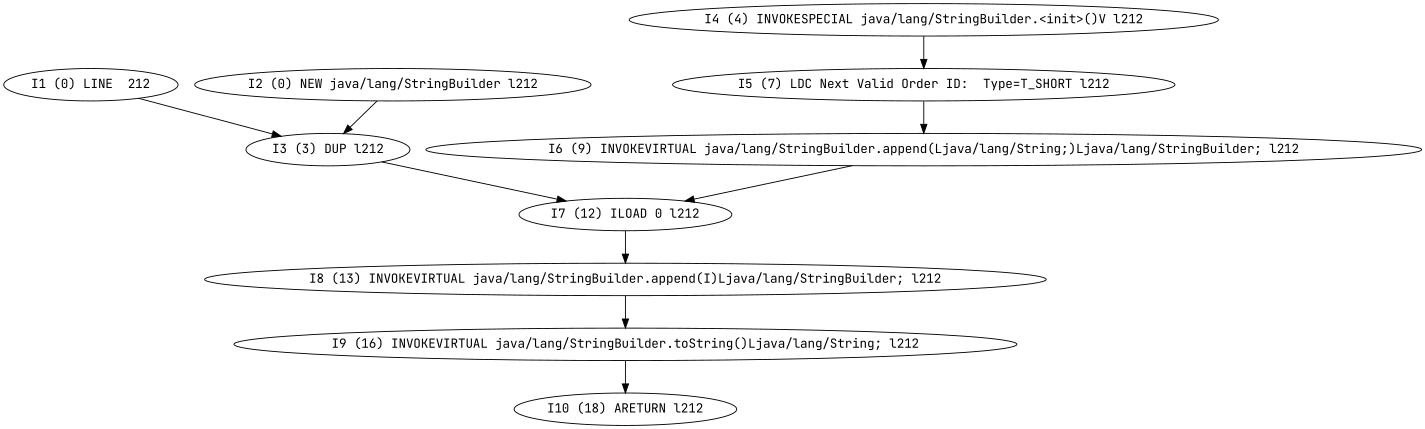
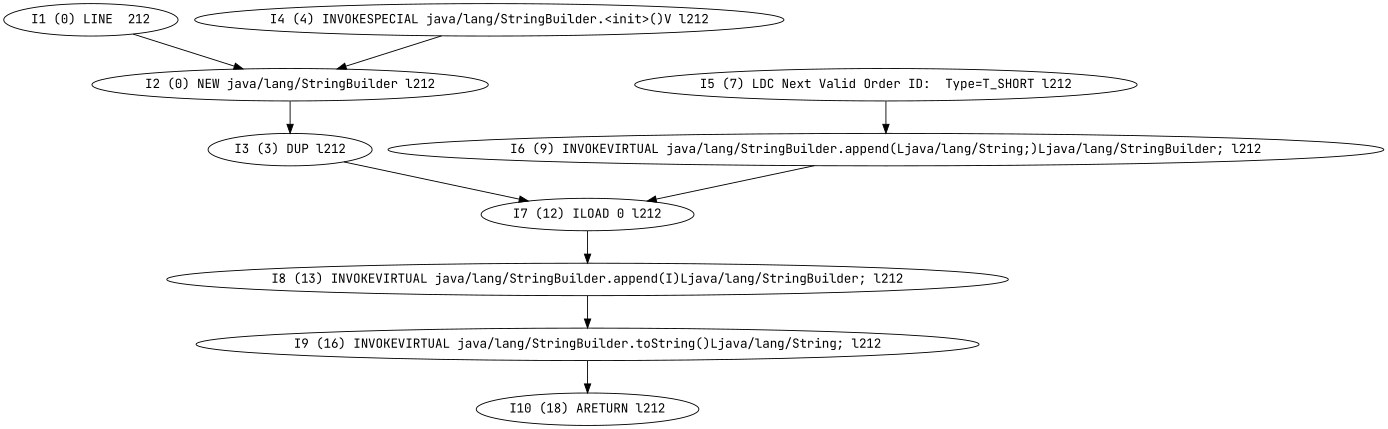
  digraph {
    fontname="JetBrains Mono"
    node [fontname="JetBrains Mono"]
    edge [fontname="JetBrains Mono"]
    n1 [label="I1 (0) LINE  212"]
    n2 [label="I2 (0) NEW java/lang/StringBuilder l212"]
    n3 [label="I3 (3) DUP l212"]
    n4 [label="I7 (12) ILOAD 0 l212"]
    n5 [label="I4 (4) INVOKESPECIAL java/lang/StringBuilder.<init>()V l212"]
    n6 [label="I5 (7) LDC Next Valid Order ID:  Type=T_SHORT l212"]
    n7 [label="I6 (9) INVOKEVIRTUAL java/lang/StringBuilder.append(Ljava/lang/String;)Ljava/lang/StringBuilder; l212"]
    n8 [label="I8 (13) INVOKEVIRTUAL java/lang/StringBuilder.append(I)Ljava/lang/StringBuilder; l212"]
    n9 [label="I9 (16) INVOKEVIRTUAL java/lang/StringBuilder.toString()Ljava/lang/String; l212"]
    n10 [label="I10 (18) ARETURN l212"]
-   n1 -> n3
+   n1 -> n2
    n2 -> n3
    n3 -> n4
    n4 -> n8
-   n5 -> n6
+   n5 -> n2
    n6 -> n7
    n7 -> n4
    n8 -> n9
    n9 -> n10
  }
